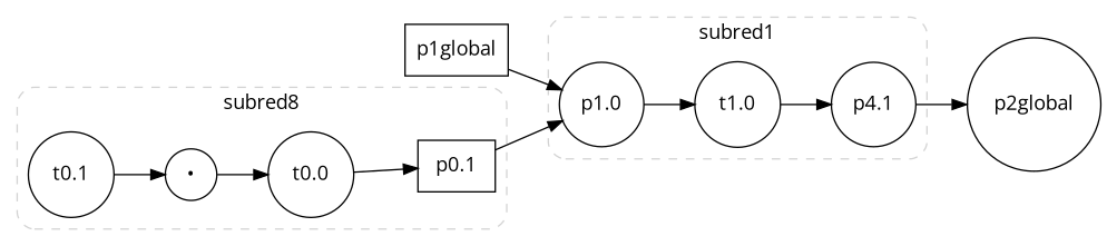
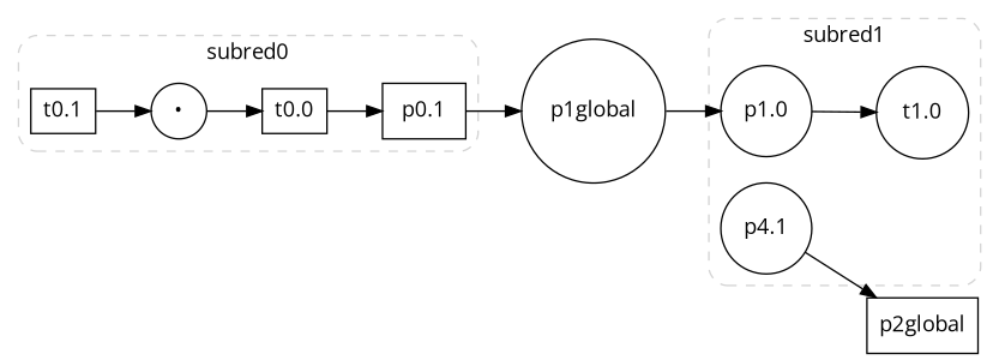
  digraph {
    fontname="Open Sans"
    rankdir=LR
    node [fontname="Open Sans" shape=circle]
    edge [fontname="Open Sans"]
    n1 [label="&bull;"]
    "p0.1" [shape=box]
    "p1.0"
    n4 [label="p4.1"]
-   p1global [shape=box]
-   p2global
-   "t0.0" [height=0.4 width=.4]
-   "t0.1" [height=0.4 width=.4]
+   p1global
+   p2global [shape=box]
+   "t0.0" [height=0.4 shape=rect width=.4]
+   "t0.1" [height=0.4 shape=rect width=.4]
    "t1.0" [height=0.4 width=.4]
    subgraph sub_1 {
      n1
      "p0.1"
      "p1.0"
      n4
      p1global
      p2global
    }
    subgraph sub_2 {
      "t0.0"
      "t0.1"
      "t1.0"
    }
    subgraph cluster_3 {
      color=lightgrey
-     label=subred8
+     label=subred0
      style="rounded,dashed"
      n1
      "p0.1"
      "t0.0"
      "t0.1"
    }
    subgraph cluster_4 {
      color=lightgrey
      label=subred1
      style="rounded,dashed"
      "p1.0"
      n4
      "t1.0"
    }
    n1 -> "t0.0"
-   "p0.1" -> "p1.0"
+   "p0.1" -> p1global
    "p1.0" -> "t1.0"
    n4 -> p2global
    p1global -> "p1.0"
    "t0.0" -> "p0.1"
    "t0.1" -> n1
-   "t1.0" -> n4
  }
